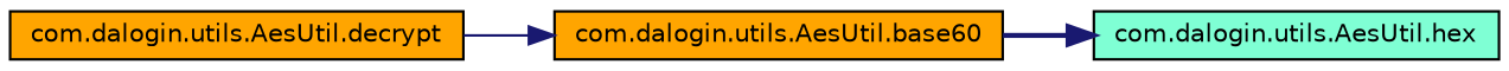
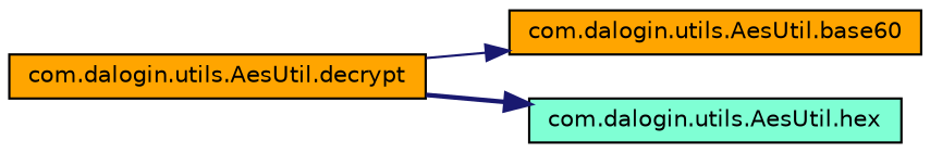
  digraph {
    rankdir=LR
    node [color=black fillcolor=orange fontname=Helvetica fontsize=10 shape=record style=filled]
    edge [color=midnightblue fontname=Helvetica fontsize=10 labelfontname=Helvetica labelfontsize=10]
    n1 [fontcolor=black height=0.2 label="com.dalogin.utils.AesUtil.decrypt" width=0.4]
    n2 [height=0.2 label="com.dalogin.utils.AesUtil.base60" width=0.4]
    n3 [fillcolor=aquamarine height=0.2 label="com.dalogin.utils.AesUtil.hex" width=0.4]
    n1 -> n2 [style=solid]
-   n2 -> n3 [style=bold]
+   n1 -> n3 [style=bold]
  }
